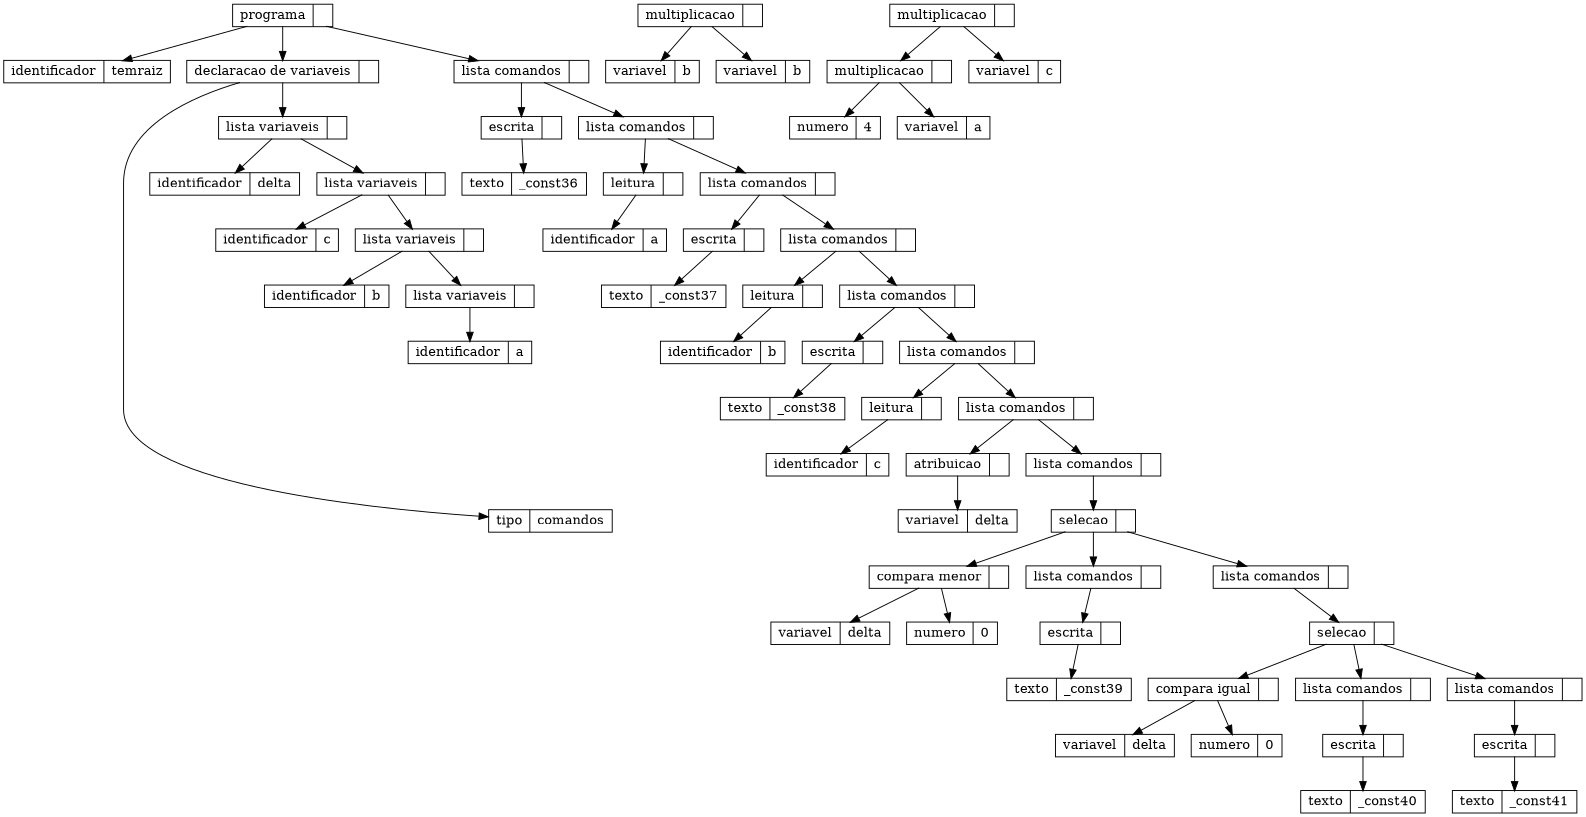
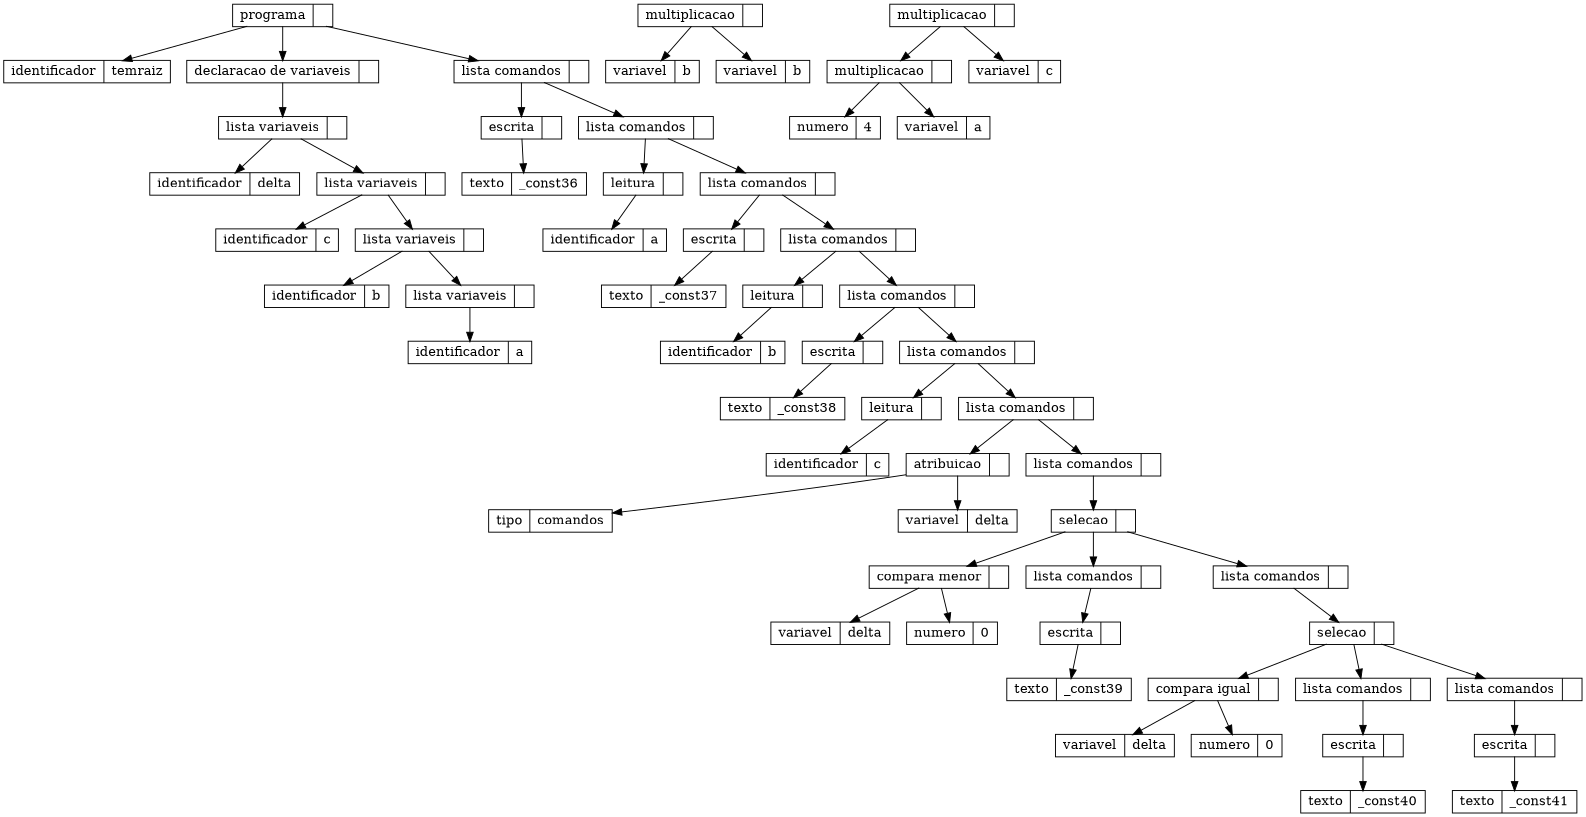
  digraph {
    node [shape=record]
    n1 [height=.1 label="<f0>programa | <f1>  "]
    n2 [height=.1 label="<f0>identificador | <f1> temraiz "]
    n3 [height=.1 label="<f0>declaracao de variaveis | <f1>  "]
    n4 [height=.1 label="<f0>lista comandos | <f1>  "]
    n5 [height=.1 label="<f0>tipo | <f1> comandos "]
    n6 [height=.1 label="<f0>lista variaveis | <f1>  "]
    n7 [height=.1 label="<f0>escrita | <f1>  "]
    n8 [height=.1 label="<f0>lista comandos | <f1>  "]
    n9 [height=.1 label="<f0>identificador | <f1> delta "]
    n10 [height=.1 label="<f0>lista variaveis | <f1>  "]
    n11 [height=.1 label="<f0>identificador | <f1> c "]
    n12 [height=.1 label="<f0>lista variaveis | <f1>  "]
    n13 [height=.1 label="<f0>identificador | <f1> b "]
    n14 [height=.1 label="<f0>lista variaveis | <f1>  "]
    n15 [height=.1 label="<f0>identificador | <f1> a "]
    n16 [height=.1 label="<f0>texto | <f1> _const36 "]
    n17 [height=.1 label="<f0>leitura | <f1>  "]
    n18 [height=.1 label="<f0>lista comandos | <f1>  "]
    n19 [height=.1 label="<f0>identificador | <f1> a "]
    n20 [height=.1 label="<f0>escrita | <f1>  "]
    n21 [height=.1 label="<f0>lista comandos | <f1>  "]
    n22 [height=.1 label="<f0>texto | <f1> _const37 "]
    n23 [height=.1 label="<f0>leitura | <f1>  "]
    n24 [height=.1 label="<f0>lista comandos | <f1>  "]
    n25 [height=.1 label="<f0>identificador | <f1> b "]
    n26 [height=.1 label="<f0>escrita | <f1>  "]
    n27 [height=.1 label="<f0>lista comandos | <f1>  "]
    n28 [height=.1 label="<f0>texto | <f1> _const38 "]
    n29 [height=.1 label="<f0>leitura | <f1>  "]
    n30 [height=.1 label="<f0>lista comandos | <f1>  "]
    n31 [height=.1 label="<f0>identificador | <f1> c "]
    n32 [height=.1 label="<f0>atribuicao | <f1>  "]
    n33 [height=.1 label="<f0>lista comandos | <f1>  "]
    n34 [height=.1 label="<f0>variavel | <f1> delta"]
    n35 [height=.1 label="<f0>selecao | <f1>  "]
    n36 [height=.1 label="<f0>multiplicacao | <f1>  "]
    n37 [height=.1 label="<f0>variavel | <f1> b"]
    n38 [height=.1 label="<f0>variavel | <f1> b"]
    n39 [height=.1 label="<f0>multiplicacao | <f1>  "]
    n40 [height=.1 label="<f0>multiplicacao | <f1>  "]
    n41 [height=.1 label="<f0>variavel | <f1> c"]
    n42 [height=.1 label="<f0>numero | <f1> 4"]
    n43 [height=.1 label="<f0>variavel | <f1> a"]
    n44 [height=.1 label="<f0>compara menor | <f1>  "]
    n45 [height=.1 label="<f0>lista comandos | <f1>  "]
    n46 [height=.1 label="<f0>lista comandos | <f1>  "]
    n47 [height=.1 label="<f0>variavel | <f1> delta"]
    n48 [height=.1 label="<f0>numero | <f1> 0"]
    n49 [height=.1 label="<f0>escrita | <f1>  "]
    n50 [height=.1 label="<f0>selecao | <f1>  "]
    n51 [height=.1 label="<f0>texto | <f1> _const39 "]
    n52 [height=.1 label="<f0>compara igual | <f1>  "]
    n53 [height=.1 label="<f0>lista comandos | <f1>  "]
    n54 [height=.1 label="<f0>lista comandos | <f1>  "]
    n55 [height=.1 label="<f0>variavel | <f1> delta"]
    n56 [height=.1 label="<f0>numero | <f1> 0"]
    n57 [height=.1 label="<f0>escrita | <f1>  "]
    n58 [height=.1 label="<f0>escrita | <f1>  "]
    n59 [height=.1 label="<f0>texto | <f1> _const40 "]
    n60 [height=.1 label="<f0>texto | <f1> _const41 "]
    n1 -> n2
    n1 -> n3
    n1 -> n4
-   n3 -> n5
+   n32 -> n5
    n3 -> n6
    n4 -> n7
    n4 -> n8
    n6 -> n9
    n6 -> n10
    n7 -> n16
    n8 -> n17
    n8 -> n18
    n10 -> n11
    n10 -> n12
    n12 -> n13
    n12 -> n14
    n14 -> n15
    n17 -> n19
    n18 -> n20
    n18 -> n21
    n20 -> n22
    n21 -> n23
    n21 -> n24
    n23 -> n25
    n24 -> n26
    n24 -> n27
    n26 -> n28
    n27 -> n29
    n27 -> n30
    n29 -> n31
    n30 -> n32
    n30 -> n33
    n32 -> n34
    n33 -> n35
    n35 -> n44
    n35 -> n45
    n35 -> n46
    n36 -> n37
    n36 -> n38
    n39 -> n40
    n39 -> n41
    n40 -> n42
    n40 -> n43
    n44 -> n47
    n44 -> n48
    n45 -> n49
    n46 -> n50
    n49 -> n51
    n50 -> n52
    n50 -> n53
    n50 -> n54
    n52 -> n55
    n52 -> n56
    n53 -> n57
    n54 -> n58
    n57 -> n59
    n58 -> n60
  }
